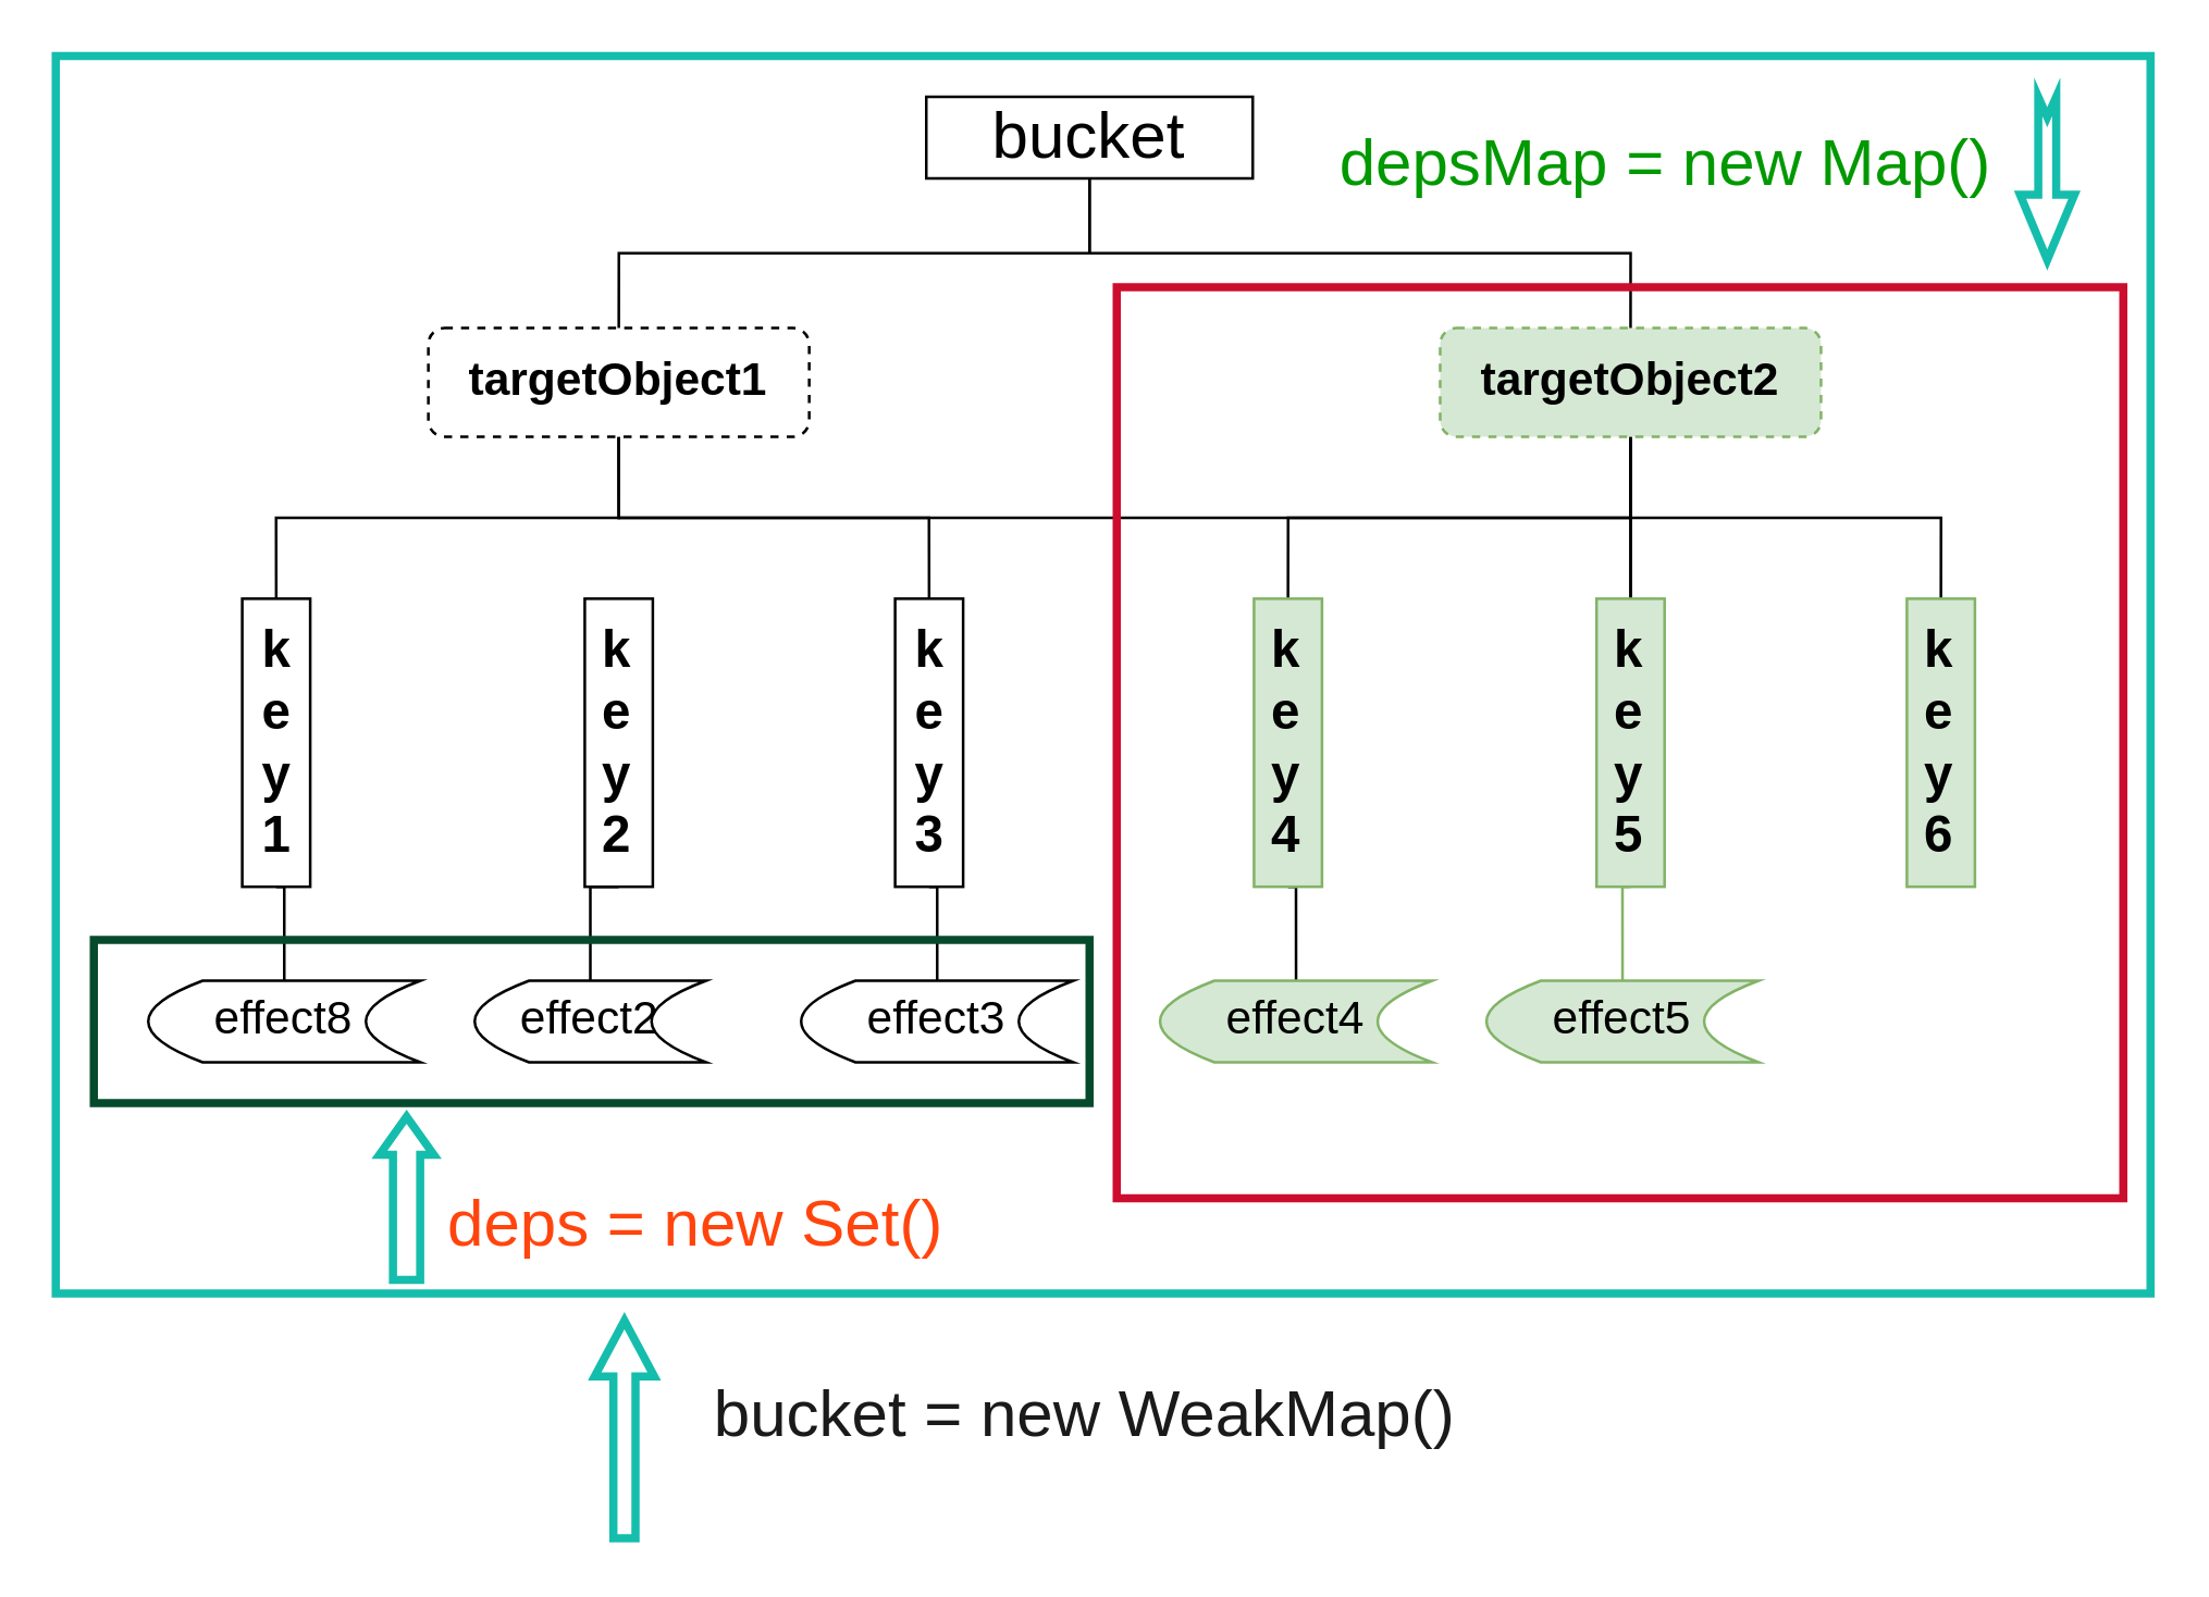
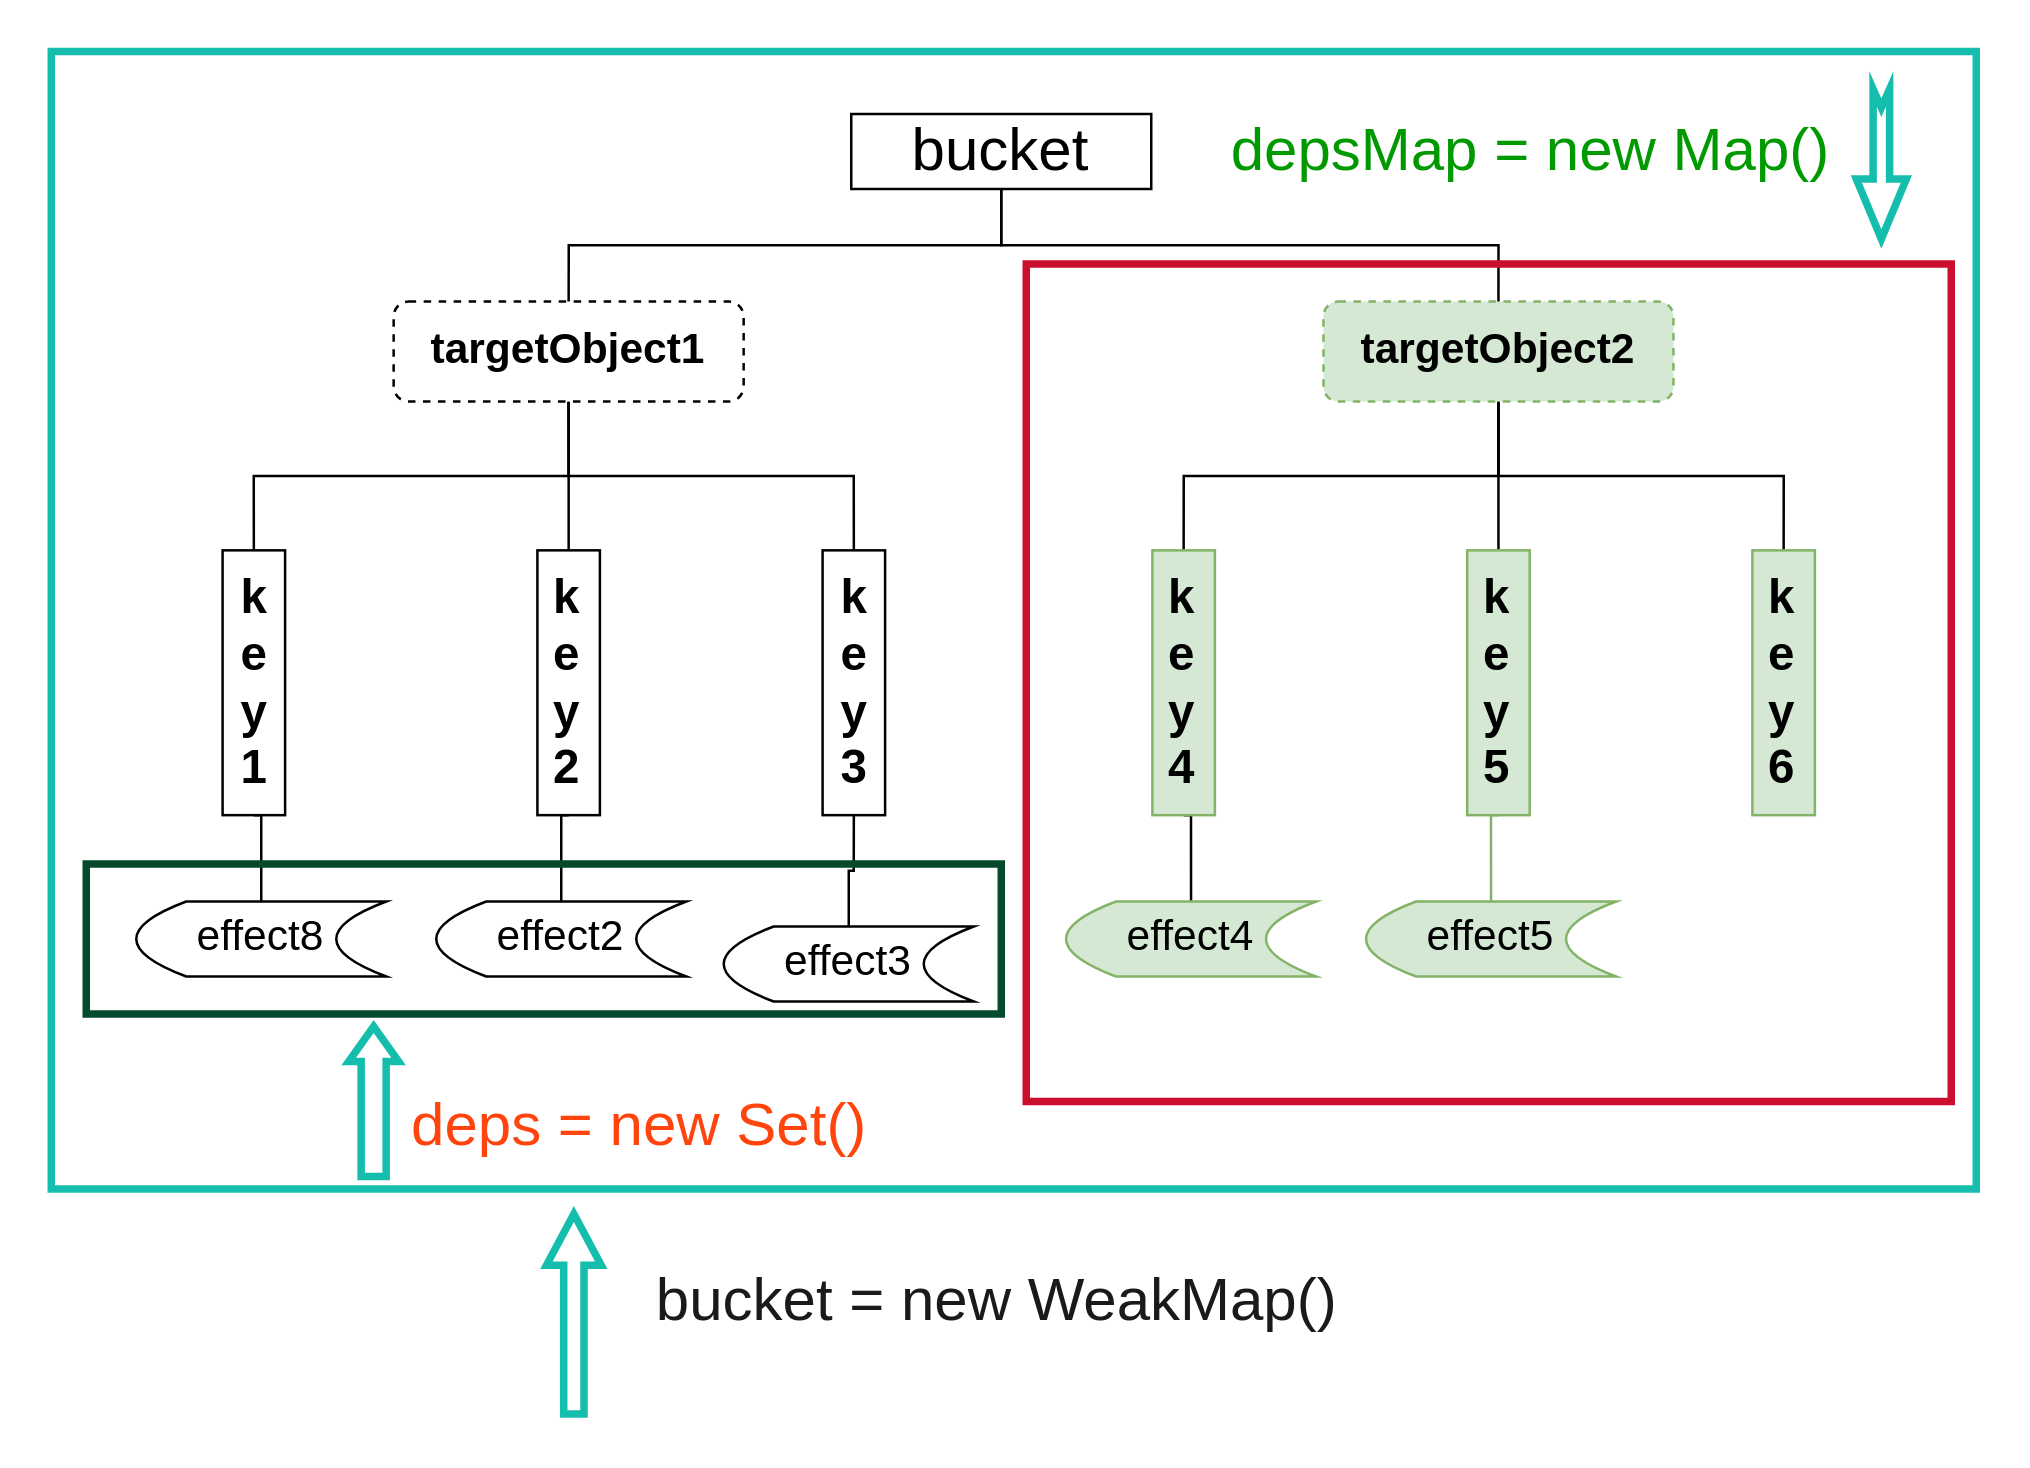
  <mxCell id="0" />
  <mxCell id="1" parent="0" />
- <mxCell id="2" style="edgeStyle=orthogonalEdgeStyle;rounded=0;orthogonalLoop=1;jettySize=auto;html=1;exitX=0.5;exitY=1;exitDx=0;exitDy=0;fontSize=17;endArrow=none;endFill=0;" edge="1" parent="1" source="5" target="22"><mxGeometry relative="1" as="geometry" /></mxCell>
+ <mxCell id="2" style="edgeStyle=orthogonalEdgeStyle;rounded=0;orthogonalLoop=1;jettySize=auto;html=1;exitX=0.5;exitY=1;exitDx=0;exitDy=0;entryX=0;entryY=0.5;entryDx=0;entryDy=0;fontSize=17;endArrow=none;endFill=0;" edge="1" parent="1" source="5" target="9"><mxGeometry relative="1" as="geometry" /></mxCell>
  <mxCell id="3" style="edgeStyle=orthogonalEdgeStyle;rounded=0;orthogonalLoop=1;jettySize=auto;html=1;exitX=0.5;exitY=1;exitDx=0;exitDy=0;entryX=0;entryY=0.5;entryDx=0;entryDy=0;fontSize=17;endArrow=none;endFill=0;" edge="1" parent="1" source="5" target="7"><mxGeometry relative="1" as="geometry" /></mxCell>
  <mxCell id="4" style="edgeStyle=orthogonalEdgeStyle;rounded=0;orthogonalLoop=1;jettySize=auto;html=1;exitX=0.5;exitY=1;exitDx=0;exitDy=0;entryX=0;entryY=0.5;entryDx=0;entryDy=0;fontSize=17;endArrow=none;endFill=0;" edge="1" parent="1" source="5" target="11"><mxGeometry relative="1" as="geometry" /></mxCell>
  <mxCell id="5" value="&lt;font style=&quot;font-size: 17px;&quot;&gt;&lt;b&gt;targetObject1&lt;/b&gt;&lt;/font&gt;" style="rounded=1;whiteSpace=wrap;html=1;dashed=1;" vertex="1" parent="1"><mxGeometry x="156.96" y="120" width="140" height="40" as="geometry" /></mxCell>
  <mxCell id="6" style="edgeStyle=orthogonalEdgeStyle;rounded=0;orthogonalLoop=1;jettySize=auto;html=1;exitX=1;exitY=0.5;exitDx=0;exitDy=0;entryX=0.5;entryY=0;entryDx=0;entryDy=0;fontSize=17;endArrow=none;endFill=0;" edge="1" parent="1" source="7" target="12"><mxGeometry relative="1" as="geometry" /></mxCell>
  <mxCell id="7" value="&lt;font size=&quot;1&quot; style=&quot;&quot;&gt;&lt;b style=&quot;font-size: 19px;&quot;&gt;k&lt;br&gt;e&lt;br&gt;y&lt;br&gt;1&lt;/b&gt;&lt;/font&gt;" style="rounded=0;whiteSpace=wrap;html=1;rotation=90;horizontal=0;" vertex="1" parent="1"><mxGeometry x="48.08" y="260" width="105.92" height="25" as="geometry" /></mxCell>
  <mxCell id="8" style="edgeStyle=orthogonalEdgeStyle;rounded=0;orthogonalLoop=1;jettySize=auto;html=1;exitX=1;exitY=0.5;exitDx=0;exitDy=0;entryX=0.5;entryY=0;entryDx=0;entryDy=0;fontSize=17;endArrow=none;endFill=0;" edge="1" parent="1" source="9" target="13"><mxGeometry relative="1" as="geometry" /></mxCell>
  <mxCell id="9" value="&lt;font size=&quot;1&quot; style=&quot;&quot;&gt;&lt;b style=&quot;font-size: 19px;&quot;&gt;k&lt;br&gt;e&lt;br&gt;y&lt;br&gt;2&lt;br&gt;&lt;/b&gt;&lt;/font&gt;" style="rounded=0;whiteSpace=wrap;html=1;rotation=90;horizontal=0;" vertex="1" parent="1"><mxGeometry x="174" y="260" width="105.92" height="25" as="geometry" /></mxCell>
  <mxCell id="10" style="edgeStyle=orthogonalEdgeStyle;rounded=0;orthogonalLoop=1;jettySize=auto;html=1;exitX=1;exitY=0.5;exitDx=0;exitDy=0;entryX=0.5;entryY=0;entryDx=0;entryDy=0;fontSize=17;endArrow=none;endFill=0;" edge="1" parent="1" source="11" target="14"><mxGeometry relative="1" as="geometry" /></mxCell>
  <mxCell id="11" value="&lt;font size=&quot;1&quot; style=&quot;&quot;&gt;&lt;b style=&quot;font-size: 19px;&quot;&gt;k&lt;br&gt;e&lt;br&gt;y&lt;br&gt;3&lt;br&gt;&lt;/b&gt;&lt;/font&gt;" style="rounded=0;whiteSpace=wrap;html=1;rotation=90;horizontal=0;" vertex="1" parent="1"><mxGeometry x="288.08" y="260" width="105.92" height="25" as="geometry" /></mxCell>
  <mxCell id="12" value="effect8" style="shape=dataStorage;whiteSpace=wrap;html=1;fixedSize=1;fontSize=17;" vertex="1" parent="1"><mxGeometry x="54" y="360" width="100" height="30" as="geometry" /></mxCell>
- <mxCell id="13" value="effect2" style="shape=dataStorage;whiteSpace=wrap;html=1;fixedSize=1;fontSize=17;" vertex="1" parent="1"><mxGeometry x="174" y="360" width="85" height="30" as="geometry" /></mxCell>
- <mxCell id="14" value="effect3" style="shape=dataStorage;whiteSpace=wrap;html=1;fixedSize=1;fontSize=17;" vertex="1" parent="1"><mxGeometry x="294" y="360" width="100" height="30" as="geometry" /></mxCell>
+ <mxCell id="13" value="effect2" style="shape=dataStorage;whiteSpace=wrap;html=1;fixedSize=1;fontSize=17;" vertex="1" parent="1"><mxGeometry x="174" y="360" width="100" height="30" as="geometry" /></mxCell>
+ <mxCell id="14" value="effect3" style="shape=dataStorage;whiteSpace=wrap;html=1;fixedSize=1;fontSize=17;" vertex="1" parent="1"><mxGeometry x="289" y="370" width="100" height="30" as="geometry" /></mxCell>
  <mxCell id="15" style="edgeStyle=orthogonalEdgeStyle;rounded=0;orthogonalLoop=1;jettySize=auto;html=1;exitX=0.5;exitY=1;exitDx=0;exitDy=0;entryX=0;entryY=0.5;entryDx=0;entryDy=0;fontSize=17;endArrow=none;endFill=0;" edge="1" parent="1" source="18" target="22"><mxGeometry relative="1" as="geometry" /></mxCell>
  <mxCell id="16" style="edgeStyle=orthogonalEdgeStyle;rounded=0;orthogonalLoop=1;jettySize=auto;html=1;exitX=0.5;exitY=1;exitDx=0;exitDy=0;entryX=0;entryY=0.5;entryDx=0;entryDy=0;fontSize=17;endArrow=none;endFill=0;" edge="1" parent="1" source="18" target="20"><mxGeometry relative="1" as="geometry" /></mxCell>
  <mxCell id="17" style="edgeStyle=orthogonalEdgeStyle;rounded=0;orthogonalLoop=1;jettySize=auto;html=1;exitX=0.5;exitY=1;exitDx=0;exitDy=0;entryX=0;entryY=0.5;entryDx=0;entryDy=0;fontSize=17;endArrow=none;endFill=0;" edge="1" parent="1" source="18" target="23"><mxGeometry relative="1" as="geometry" /></mxCell>
  <mxCell id="18" value="&lt;font style=&quot;font-size: 17px;&quot;&gt;&lt;b&gt;targetObject2&lt;/b&gt;&lt;/font&gt;" style="rounded=1;whiteSpace=wrap;html=1;fillColor=#d5e8d4;strokeColor=#82b366;dashed=1;" vertex="1" parent="1"><mxGeometry x="528.88" y="120" width="140" height="40" as="geometry" /></mxCell>
  <mxCell id="19" style="edgeStyle=orthogonalEdgeStyle;rounded=0;orthogonalLoop=1;jettySize=auto;html=1;exitX=1;exitY=0.5;exitDx=0;exitDy=0;entryX=0.5;entryY=0;entryDx=0;entryDy=0;fontSize=17;endArrow=none;endFill=0;" edge="1" parent="1" source="20" target="24"><mxGeometry relative="1" as="geometry" /></mxCell>
  <mxCell id="20" value="&lt;font size=&quot;1&quot; style=&quot;&quot;&gt;&lt;b style=&quot;font-size: 19px;&quot;&gt;k&lt;br&gt;e&lt;br&gt;y&lt;br&gt;4&lt;br&gt;&lt;/b&gt;&lt;/font&gt;" style="rounded=0;whiteSpace=wrap;html=1;rotation=90;horizontal=0;fillColor=#d5e8d4;strokeColor=#82b366;" vertex="1" parent="1"><mxGeometry x="420" y="260" width="105.92" height="25" as="geometry" /></mxCell>
  <mxCell id="21" style="edgeStyle=orthogonalEdgeStyle;rounded=0;orthogonalLoop=1;jettySize=auto;html=1;exitX=1;exitY=0.5;exitDx=0;exitDy=0;entryX=0.5;entryY=0;entryDx=0;entryDy=0;fontSize=17;endArrow=none;endFill=0;fillColor=#d5e8d4;strokeColor=#82b366;" edge="1" parent="1" source="22" target="25"><mxGeometry relative="1" as="geometry" /></mxCell>
  <mxCell id="22" value="&lt;font size=&quot;1&quot; style=&quot;&quot;&gt;&lt;b style=&quot;font-size: 19px;&quot;&gt;k&lt;br&gt;e&lt;br&gt;y&lt;br&gt;5&lt;br&gt;&lt;/b&gt;&lt;/font&gt;" style="rounded=0;whiteSpace=wrap;html=1;rotation=90;horizontal=0;fillColor=#d5e8d4;strokeColor=#82b366;" vertex="1" parent="1"><mxGeometry x="545.92" y="260" width="105.92" height="25" as="geometry" /></mxCell>
  <mxCell id="23" value="&lt;font size=&quot;1&quot; style=&quot;&quot;&gt;&lt;b style=&quot;font-size: 19px;&quot;&gt;k&lt;br&gt;e&lt;br&gt;y&lt;br&gt;6&lt;br&gt;&lt;/b&gt;&lt;/font&gt;" style="rounded=0;whiteSpace=wrap;html=1;rotation=90;horizontal=0;fillColor=#d5e8d4;strokeColor=#82b366;" vertex="1" parent="1"><mxGeometry x="660" y="260" width="105.92" height="25" as="geometry" /></mxCell>
  <mxCell id="24" value="effect4" style="shape=dataStorage;whiteSpace=wrap;html=1;fixedSize=1;fontSize=17;fillColor=#d5e8d4;strokeColor=#82b366;" vertex="1" parent="1"><mxGeometry x="425.92" y="360" width="100" height="30" as="geometry" /></mxCell>
  <mxCell id="25" value="effect5" style="shape=dataStorage;whiteSpace=wrap;html=1;fixedSize=1;fontSize=17;fillColor=#d5e8d4;strokeColor=#82b366;" vertex="1" parent="1"><mxGeometry x="545.92" y="360" width="100" height="30" as="geometry" /></mxCell>
  <mxCell id="26" style="edgeStyle=orthogonalEdgeStyle;rounded=0;orthogonalLoop=1;jettySize=auto;html=1;exitX=0.5;exitY=1;exitDx=0;exitDy=0;entryX=0.5;entryY=0;entryDx=0;entryDy=0;fontSize=24;endArrow=none;endFill=0;" edge="1" parent="1" source="28" target="5"><mxGeometry relative="1" as="geometry" /></mxCell>
  <mxCell id="27" style="edgeStyle=orthogonalEdgeStyle;rounded=0;orthogonalLoop=1;jettySize=auto;html=1;exitX=0.5;exitY=1;exitDx=0;exitDy=0;entryX=0.5;entryY=0;entryDx=0;entryDy=0;fontSize=24;endArrow=none;endFill=0;" edge="1" parent="1" source="28" target="18"><mxGeometry relative="1" as="geometry" /></mxCell>
- <mxCell id="28" value="bucket" style="rounded=0;whiteSpace=wrap;html=1;fontSize=24;" vertex="1" parent="1"><mxGeometry x="340" y="35" width="120" height="30" as="geometry" /></mxCell>
+ <mxCell id="28" value="bucket" style="rounded=0;whiteSpace=wrap;html=1;fontSize=24;" vertex="1" parent="1"><mxGeometry x="340" y="45" width="120" height="30" as="geometry" /></mxCell>
  <mxCell id="29" value="" style="rounded=0;whiteSpace=wrap;html=1;fontSize=24;fillColor=none;strokeColor=#054A2C;strokeWidth=3;" vertex="1" parent="1"><mxGeometry x="34" y="345" width="366" height="60" as="geometry" /></mxCell>
  <mxCell id="30" value="" style="rounded=0;whiteSpace=wrap;html=1;fontSize=24;strokeWidth=3;fillColor=none;strokeColor=#CC0E2E;" vertex="1" parent="1"><mxGeometry x="410" y="105" width="370" height="335" as="geometry" /></mxCell>
  <mxCell id="31" value="" style="rounded=0;whiteSpace=wrap;html=1;fontSize=24;strokeWidth=3;fillColor=none;strokeColor=#15BDAC;" vertex="1" parent="1"><mxGeometry x="20" y="20" width="770" height="455" as="geometry" /></mxCell>
  <mxCell id="32" value="deps = new Set()" style="text;html=1;strokeColor=none;fillColor=none;align=center;verticalAlign=middle;whiteSpace=wrap;rounded=0;fontSize=24;fontColor=#FF450D;" vertex="1" parent="1"><mxGeometry x="154" y="435" width="203.04" height="30" as="geometry" /></mxCell>
  <mxCell id="33" value="" style="html=1;shadow=0;dashed=0;align=center;verticalAlign=middle;shape=mxgraph.arrows2.arrow;dy=0.5;dx=14;direction=north;notch=0;fontSize=24;fontColor=#FF450D;strokeColor=#15BDAC;strokeWidth=3;" vertex="1" parent="1"><mxGeometry x="138.96" y="410" width="20" height="60" as="geometry" /></mxCell>
  <mxCell id="34" value="" style="html=1;shadow=0;dashed=0;align=center;verticalAlign=middle;shape=mxgraph.arrows2.arrow;dy=0.67;dx=24;direction=south;notch=7.5;fontSize=24;fontColor=#FF450D;strokeColor=#15BDAC;strokeWidth=3;" vertex="1" parent="1"><mxGeometry x="742.04" y="35" width="20" height="60" as="geometry" /></mxCell>
  <mxCell id="35" value="depsMap = new Map()" style="text;html=1;strokeColor=none;fillColor=none;align=center;verticalAlign=middle;whiteSpace=wrap;rounded=0;fontSize=24;fontColor=#009900;" vertex="1" parent="1"><mxGeometry x="482" y="45" width="260.04" height="30" as="geometry" /></mxCell>
  <mxCell id="36" value="" style="html=1;shadow=0;dashed=0;align=center;verticalAlign=middle;shape=mxgraph.arrows2.arrow;dy=0.63;dx=20.5;direction=north;notch=0;fontSize=24;fontColor=#FF450D;strokeColor=#15BDAC;strokeWidth=3;" vertex="1" parent="1"><mxGeometry x="218.08" y="485" width="21.92" height="80" as="geometry" /></mxCell>
  <mxCell id="37" value="bucket = new WeakMap()" style="text;html=1;strokeColor=none;fillColor=none;align=center;verticalAlign=middle;whiteSpace=wrap;rounded=0;fontSize=24;fontColor=#1A1A1A;" vertex="1" parent="1"><mxGeometry x="256.96" y="505" width="283.04" height="30" as="geometry" /></mxCell>
